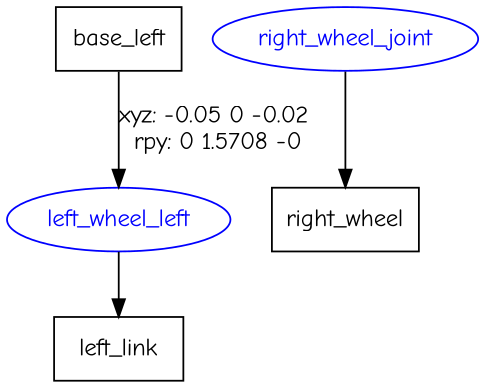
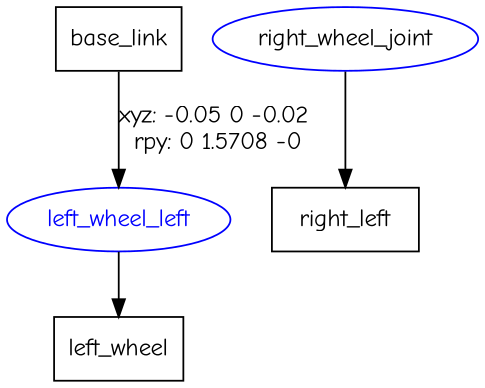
  digraph {
    fontname="Comic Neue"
    node [fontname="Comic Neue" shape=box]
    edge [fontname="Comic Neue"]
-   n1 [label=base_left]
+   n1 [label=base_link]
    n2 [color=blue fontcolor=blue label=left_wheel_left shape=ellipse]
-   n3 [label=left_link]
-   right_wheel_joint [color=blue fontcolor=blue shape=ellipse]
-   n5 [label=right_wheel]
+   n3 [label=left_wheel]
+   right_wheel_joint [color=blue fontcolor=black shape=ellipse]
+   n5 [label=right_left]
    n1 -> n2 [label="xyz: -0.05 0 -0.02 \nrpy: 0 1.5708 -0"]
    n2 -> n3
    right_wheel_joint -> n5
  }
